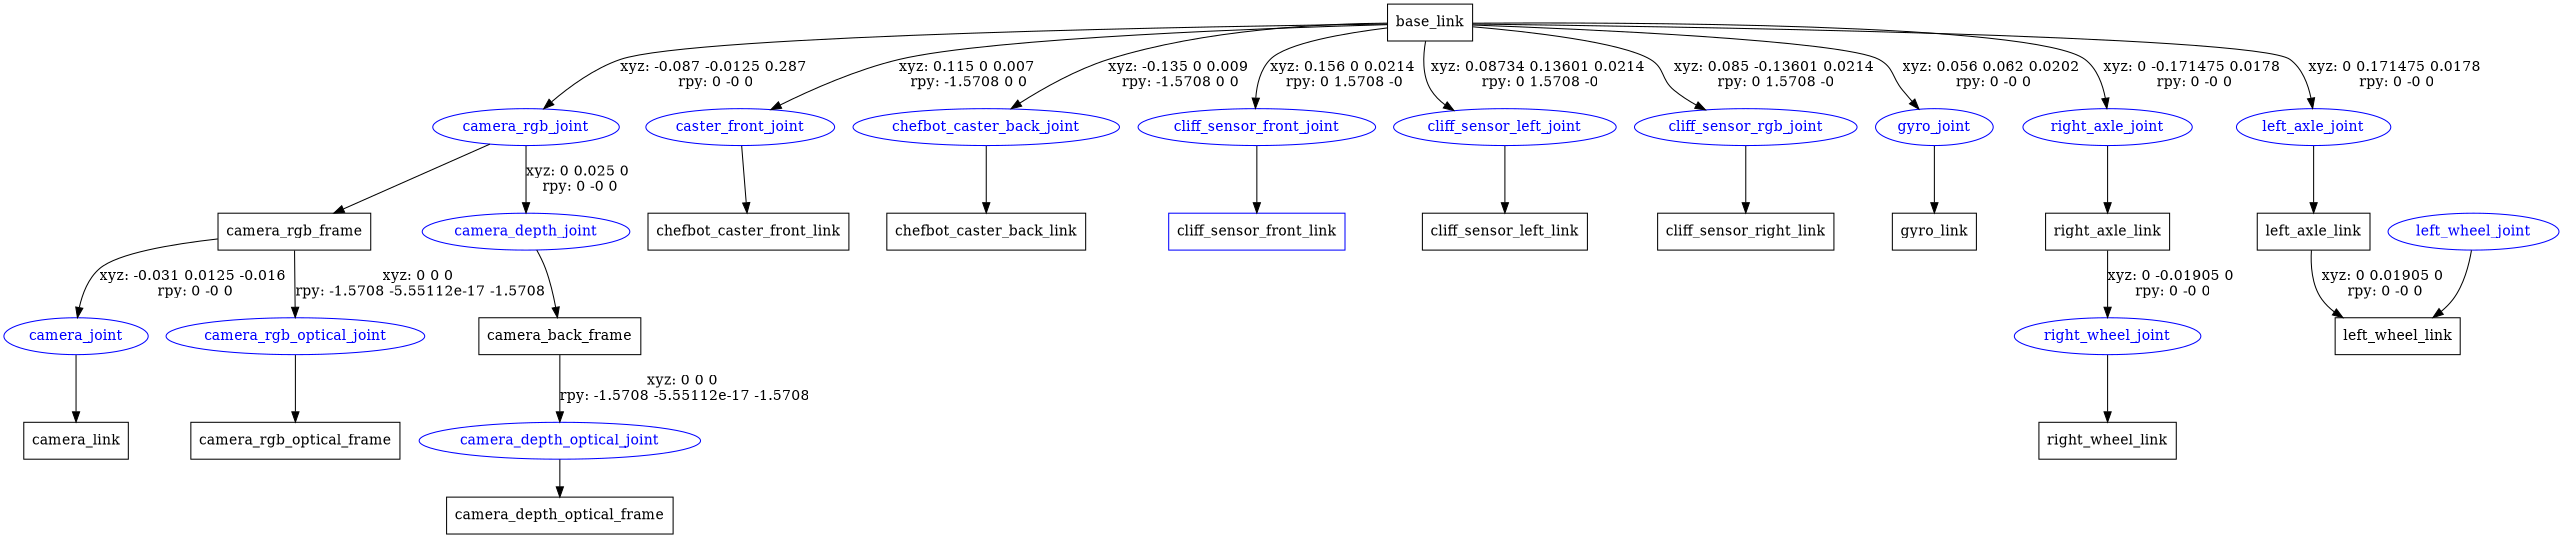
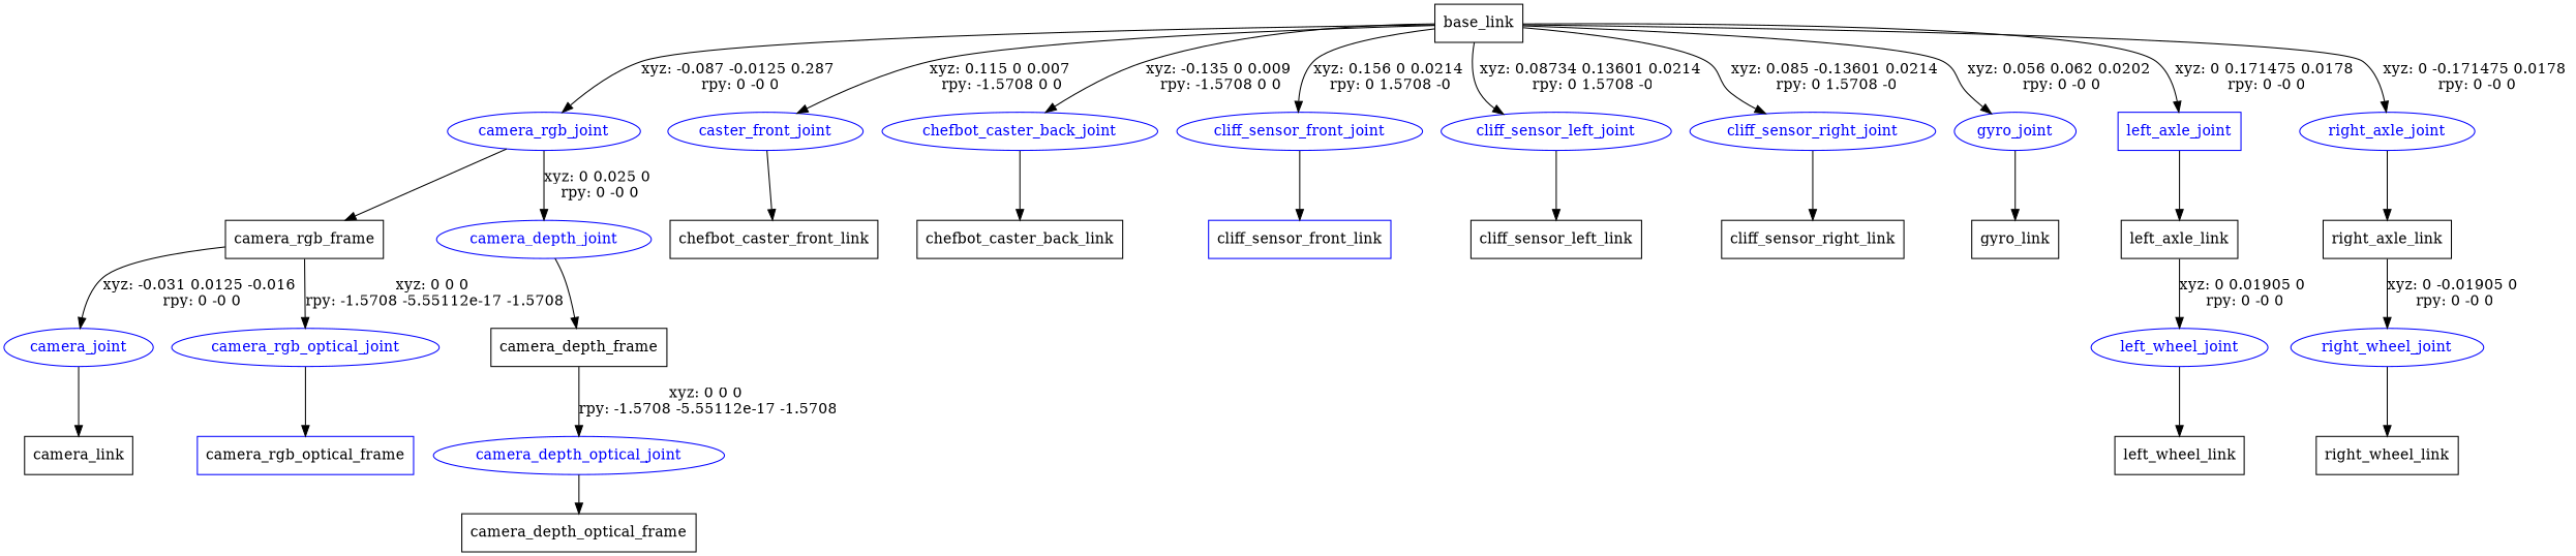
  digraph {
    node [shape=box color=blue]
    n1 [label=base_link color=""]
    camera_rgb_joint [fontcolor=blue shape=ellipse]
    caster_front_joint [fontcolor=blue shape=ellipse]
    chefbot_caster_back_joint [fontcolor=blue shape=ellipse]
    cliff_sensor_front_joint [fontcolor=blue shape=ellipse]
    cliff_sensor_left_joint [fontcolor=blue shape=ellipse]
-   cliff_sensor_right_joint [fontcolor=blue shape=ellipse label=cliff_sensor_rgb_joint]
+   cliff_sensor_right_joint [fontcolor=blue shape=ellipse]
    gyro_joint [fontcolor=blue shape=ellipse]
-   left_axle_joint [fontcolor=blue shape=ellipse]
+   left_axle_joint [fontcolor=blue]
    right_axle_joint [fontcolor=blue shape=ellipse]
    n11 [label=camera_rgb_frame color=""]
    camera_depth_joint [fontcolor=blue shape=ellipse]
    n13 [label=chefbot_caster_front_link color=""]
    n14 [label=chefbot_caster_back_link color=""]
    n15 [label=cliff_sensor_front_link]
    n16 [label=cliff_sensor_left_link color=""]
    n17 [label=cliff_sensor_right_link color=""]
    n18 [label=gyro_link color=""]
    n19 [label=left_axle_link color=""]
    n20 [label=right_axle_link color=""]
    camera_joint [fontcolor=blue shape=ellipse]
    camera_rgb_optical_joint [fontcolor=blue shape=ellipse]
-   n23 [label=camera_back_frame color=""]
+   n23 [label=camera_depth_frame color=""]
    n24 [label=camera_link color=""]
-   n25 [label=camera_rgb_optical_frame color=""]
+   n25 [label=camera_rgb_optical_frame]
    camera_depth_optical_joint [fontcolor=blue shape=ellipse]
    n27 [label=camera_depth_optical_frame color=""]
    left_wheel_joint [fontcolor=blue shape=ellipse]
    n29 [label=left_wheel_link color=""]
    right_wheel_joint [fontcolor=blue shape=ellipse]
    n31 [label=right_wheel_link color=""]
    n1 -> camera_rgb_joint [label="xyz: -0.087 -0.0125 0.287 \nrpy: 0 -0 0"]
    n1 -> caster_front_joint [label="xyz: 0.115 0 0.007 \nrpy: -1.5708 0 0"]
    n1 -> chefbot_caster_back_joint [label="xyz: -0.135 0 0.009 \nrpy: -1.5708 0 0"]
    n1 -> cliff_sensor_front_joint [label="xyz: 0.156 0 0.0214 \nrpy: 0 1.5708 -0"]
    n1 -> cliff_sensor_left_joint [label="xyz: 0.08734 0.13601 0.0214 \nrpy: 0 1.5708 -0"]
    n1 -> cliff_sensor_right_joint [label="xyz: 0.085 -0.13601 0.0214 \nrpy: 0 1.5708 -0"]
    n1 -> gyro_joint [label="xyz: 0.056 0.062 0.0202 \nrpy: 0 -0 0"]
    n1 -> left_axle_joint [label="xyz: 0 0.171475 0.0178 \nrpy: 0 -0 0"]
    n1 -> right_axle_joint [label="xyz: 0 -0.171475 0.0178 \nrpy: 0 -0 0"]
    camera_rgb_joint -> n11
    camera_rgb_joint -> camera_depth_joint [label="xyz: 0 0.025 0 \nrpy: 0 -0 0"]
    caster_front_joint -> n13
    chefbot_caster_back_joint -> n14
    cliff_sensor_front_joint -> n15
    cliff_sensor_left_joint -> n16
    cliff_sensor_right_joint -> n17
    gyro_joint -> n18
    left_axle_joint -> n19
    right_axle_joint -> n20
    n11 -> camera_joint [label="xyz: -0.031 0.0125 -0.016 \nrpy: 0 -0 0"]
    n11 -> camera_rgb_optical_joint [label="xyz: 0 0 0 \nrpy: -1.5708 -5.55112e-17 -1.5708"]
    camera_depth_joint -> n23
-   n19 -> n29 [label="xyz: 0 0.01905 0 \nrpy: 0 -0 0"]
+   n19 -> left_wheel_joint [label="xyz: 0 0.01905 0 \nrpy: 0 -0 0"]
    n20 -> right_wheel_joint [label="xyz: 0 -0.01905 0 \nrpy: 0 -0 0"]
    camera_joint -> n24
    camera_rgb_optical_joint -> n25
    n23 -> camera_depth_optical_joint [label="xyz: 0 0 0 \nrpy: -1.5708 -5.55112e-17 -1.5708"]
    camera_depth_optical_joint -> n27
    left_wheel_joint -> n29
    right_wheel_joint -> n31
  }
